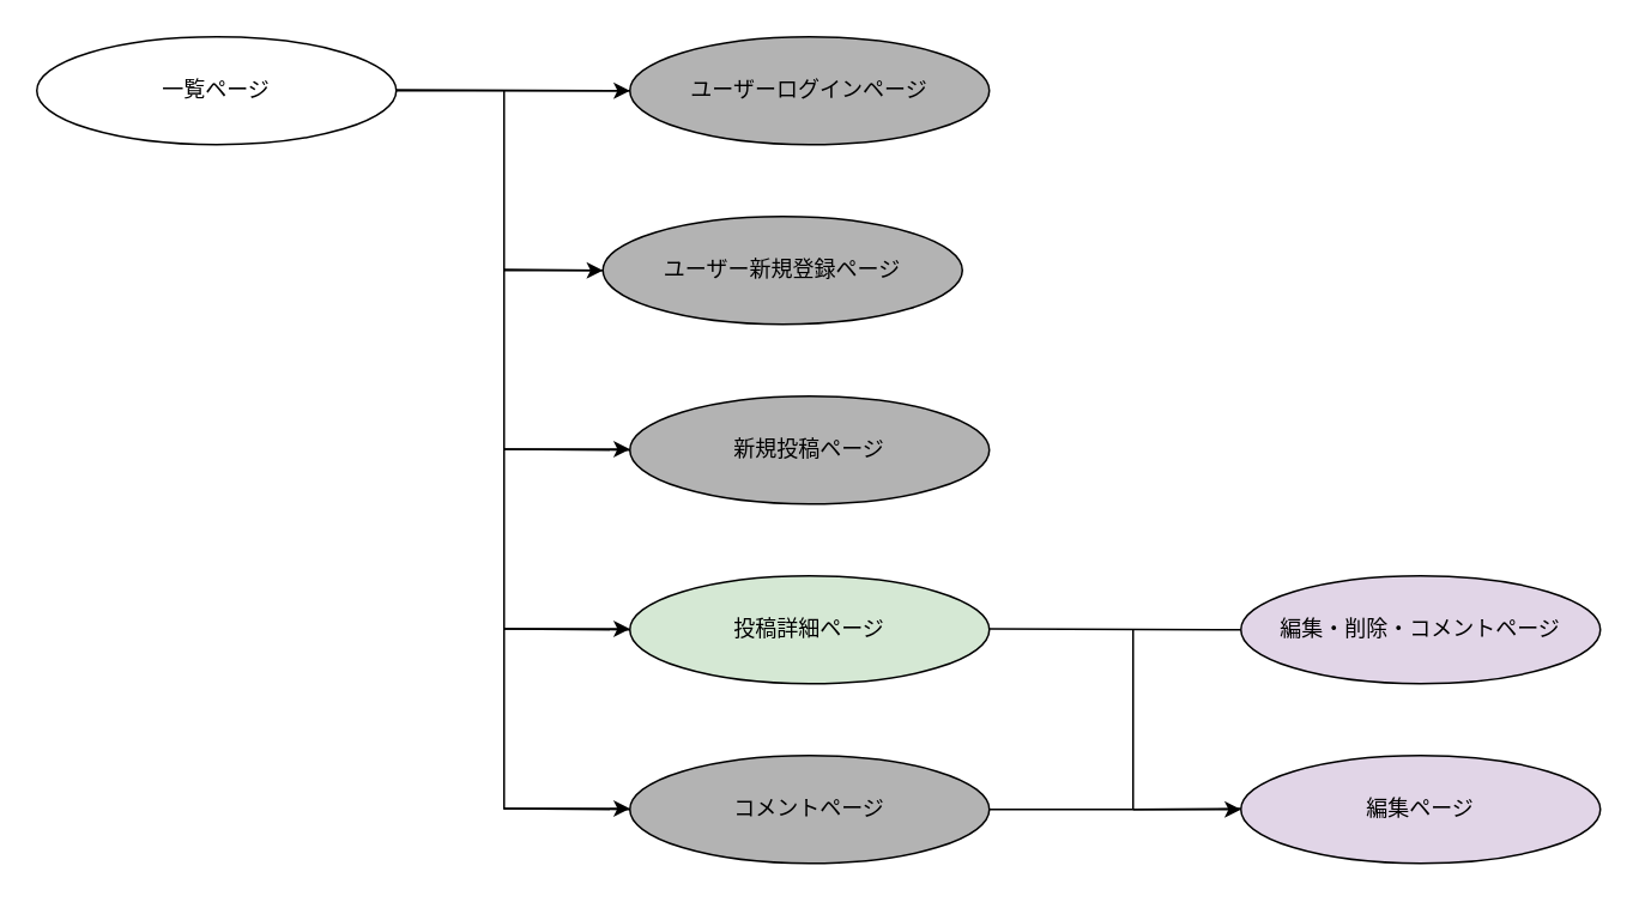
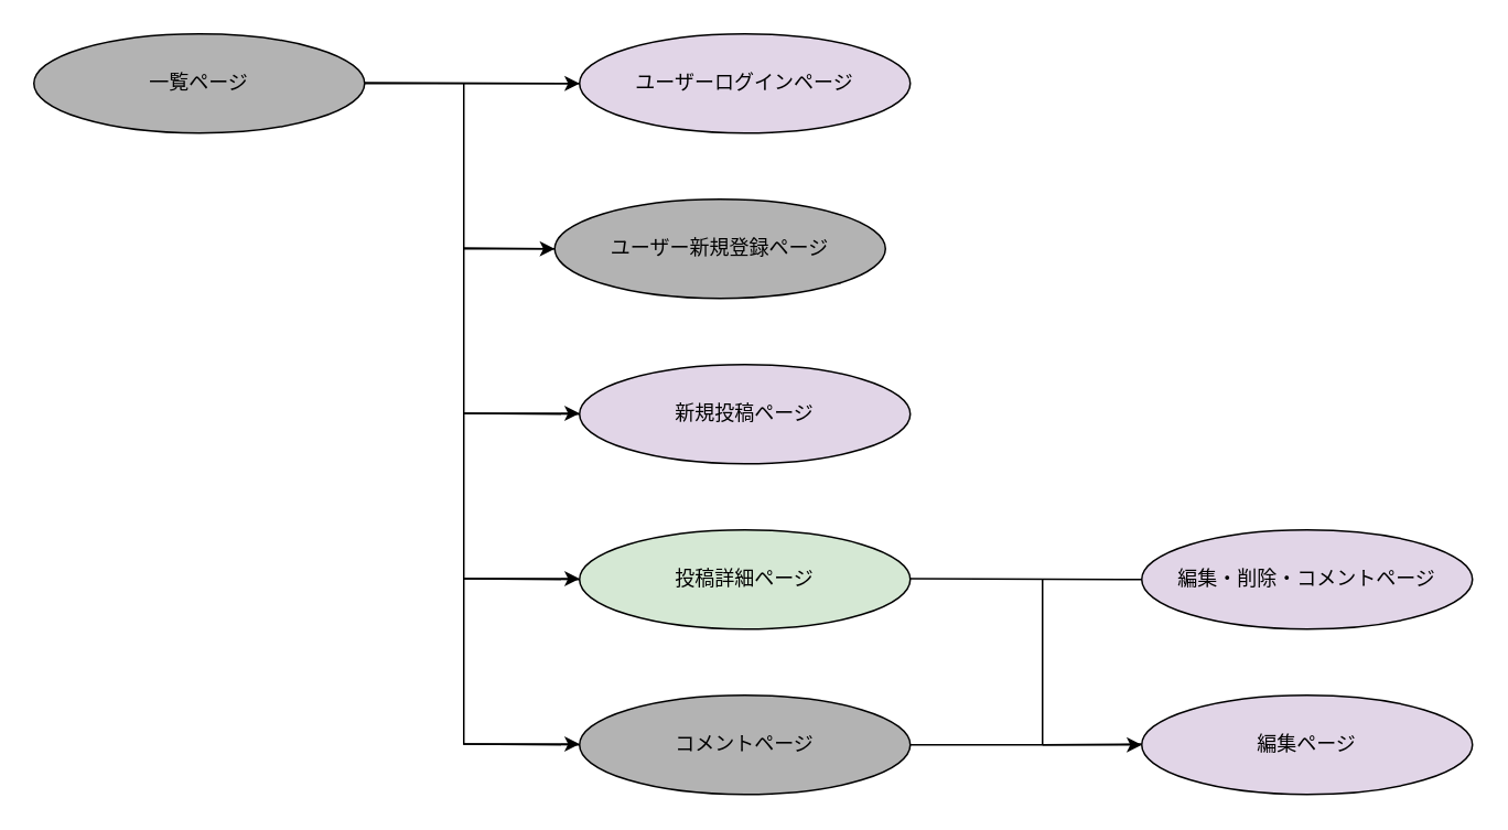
  <mxCell id="0" />
  <mxCell id="1" parent="0" />
  <mxCell id="2" style="edgeStyle=none;html=1;" edge="1" parent="1" source="3"><mxGeometry relative="1" as="geometry"><mxPoint x="350" y="50" as="targetPoint" /></mxGeometry></mxCell>
- <mxCell id="3" value="一覧ページ" style="ellipse;whiteSpace=wrap;html=1;align=center;fillColor=#ffffff;" parent="1" vertex="1"><mxGeometry x="20" y="20" width="200" height="60" as="geometry" /></mxCell>
- <mxCell id="4" value="ユーザーログインページ" style="ellipse;whiteSpace=wrap;html=1;align=center;fillColor=#B3B3B3;" parent="1" vertex="1"><mxGeometry x="350" y="20" width="200" height="60" as="geometry" /></mxCell>
+ <mxCell id="3" value="一覧ページ" style="ellipse;whiteSpace=wrap;html=1;align=center;fillColor=#B3B3B3;" parent="1" vertex="1"><mxGeometry x="20" y="20" width="200" height="60" as="geometry" /></mxCell>
+ <mxCell id="4" value="ユーザーログインページ" style="ellipse;whiteSpace=wrap;html=1;align=center;fillColor=#e1d5e7;" parent="1" vertex="1"><mxGeometry x="350" y="20" width="200" height="60" as="geometry" /></mxCell>
  <mxCell id="5" value="ユーザー新規登録ページ" style="ellipse;whiteSpace=wrap;html=1;align=center;fillColor=#B3B3B3;" parent="1" vertex="1"><mxGeometry x="335" y="120" width="200" height="60" as="geometry" /></mxCell>
- <mxCell id="6" value="新規投稿ページ" style="ellipse;whiteSpace=wrap;html=1;align=center;fillColor=#B3B3B3;" parent="1" vertex="1"><mxGeometry x="350" y="220" width="200" height="60" as="geometry" /></mxCell>
+ <mxCell id="6" value="新規投稿ページ" style="ellipse;whiteSpace=wrap;html=1;align=center;fillColor=#e1d5e7;" parent="1" vertex="1"><mxGeometry x="350" y="220" width="200" height="60" as="geometry" /></mxCell>
  <mxCell id="7" style="edgeStyle=none;html=1;" edge="1" parent="1" source="8"><mxGeometry relative="1" as="geometry"><mxPoint x="690" y="450" as="targetPoint" /></mxGeometry></mxCell>
  <mxCell id="8" value="コメントページ" style="ellipse;whiteSpace=wrap;html=1;align=center;fillColor=#B3B3B3;" parent="1" vertex="1"><mxGeometry x="350" y="420" width="200" height="60" as="geometry" /></mxCell>
  <mxCell id="9" value="投稿詳細ページ" style="ellipse;whiteSpace=wrap;html=1;align=center;fillColor=#d5e8d4;" parent="1" vertex="1"><mxGeometry x="350" y="320" width="200" height="60" as="geometry" /></mxCell>
  <mxCell id="10" value="編集・削除・コメントページ" style="ellipse;whiteSpace=wrap;html=1;align=center;fillColor=#e1d5e7;" parent="1" vertex="1"><mxGeometry x="690" y="320" width="200" height="60" as="geometry" /></mxCell>
  <mxCell id="11" value="編集ページ" style="ellipse;whiteSpace=wrap;html=1;align=center;fillColor=#e1d5e7;" parent="1" vertex="1"><mxGeometry x="690" y="420" width="200" height="60" as="geometry" /></mxCell>
  <mxCell id="12" value="" style="endArrow=none;html=1;rounded=0;" parent="1" edge="1"><mxGeometry relative="1" as="geometry"><mxPoint x="220" y="49.5" as="sourcePoint" /><mxPoint x="350" y="50" as="targetPoint" /></mxGeometry></mxCell>
  <mxCell id="13" value="" style="endArrow=none;html=1;rounded=0;" parent="1" edge="1"><mxGeometry relative="1" as="geometry"><mxPoint x="280" y="449.5" as="sourcePoint" /><mxPoint x="350" y="450" as="targetPoint" /></mxGeometry></mxCell>
  <mxCell id="14" value="" style="endArrow=none;html=1;rounded=0;" parent="1" edge="1"><mxGeometry relative="1" as="geometry"><mxPoint x="280" y="50" as="sourcePoint" /><mxPoint x="280" y="450" as="targetPoint" /></mxGeometry></mxCell>
  <mxCell id="15" value="" style="endArrow=none;html=1;rounded=0;" parent="1" edge="1"><mxGeometry relative="1" as="geometry"><mxPoint x="280" y="249.5" as="sourcePoint" /><mxPoint x="350" y="250" as="targetPoint" /></mxGeometry></mxCell>
  <mxCell id="16" value="" style="endArrow=none;html=1;rounded=0;" parent="1" edge="1"><mxGeometry relative="1" as="geometry"><mxPoint x="280" y="349.5" as="sourcePoint" /><mxPoint x="350" y="350" as="targetPoint" /></mxGeometry></mxCell>
  <mxCell id="17" value="" style="endArrow=none;html=1;rounded=0;entryX=0;entryY=0.5;entryDx=0;entryDy=0;" parent="1" target="5" edge="1"><mxGeometry relative="1" as="geometry"><mxPoint x="280" y="149.5" as="sourcePoint" /><mxPoint x="440" y="149.5" as="targetPoint" /></mxGeometry></mxCell>
  <mxCell id="18" value="" style="endArrow=none;html=1;rounded=0;" parent="1" edge="1"><mxGeometry relative="1" as="geometry"><mxPoint x="550" y="349.5" as="sourcePoint" /><mxPoint x="690" y="350" as="targetPoint" /></mxGeometry></mxCell>
  <mxCell id="19" value="" style="endArrow=none;html=1;rounded=0;" parent="1" edge="1"><mxGeometry relative="1" as="geometry"><mxPoint x="630" y="450" as="sourcePoint" /><mxPoint x="690" y="449.5" as="targetPoint" /></mxGeometry></mxCell>
  <mxCell id="20" value="" style="endArrow=none;html=1;rounded=0;" parent="1" edge="1"><mxGeometry relative="1" as="geometry"><mxPoint x="630" y="350" as="sourcePoint" /><mxPoint x="630" y="450" as="targetPoint" /></mxGeometry></mxCell>
  <mxCell id="21" value="" style="endArrow=classic;html=1;entryX=0;entryY=0.5;entryDx=0;entryDy=0;" edge="1" parent="1" target="5"><mxGeometry width="50" height="50" relative="1" as="geometry"><mxPoint x="280" y="150" as="sourcePoint" /><mxPoint x="510" y="300" as="targetPoint" /></mxGeometry></mxCell>
  <mxCell id="22" value="" style="endArrow=classic;html=1;entryX=0;entryY=0.5;entryDx=0;entryDy=0;" edge="1" parent="1"><mxGeometry width="50" height="50" relative="1" as="geometry"><mxPoint x="280" y="249.5" as="sourcePoint" /><mxPoint x="350" y="249.5" as="targetPoint" /></mxGeometry></mxCell>
  <mxCell id="23" value="" style="endArrow=classic;html=1;entryX=0;entryY=0.5;entryDx=0;entryDy=0;" edge="1" parent="1"><mxGeometry width="50" height="50" relative="1" as="geometry"><mxPoint x="280" y="349.5" as="sourcePoint" /><mxPoint x="350" y="349.5" as="targetPoint" /></mxGeometry></mxCell>
  <mxCell id="24" value="" style="endArrow=classic;html=1;entryX=0;entryY=0.5;entryDx=0;entryDy=0;" edge="1" parent="1"><mxGeometry width="50" height="50" relative="1" as="geometry"><mxPoint x="280" y="449.5" as="sourcePoint" /><mxPoint x="350" y="449.5" as="targetPoint" /></mxGeometry></mxCell>
